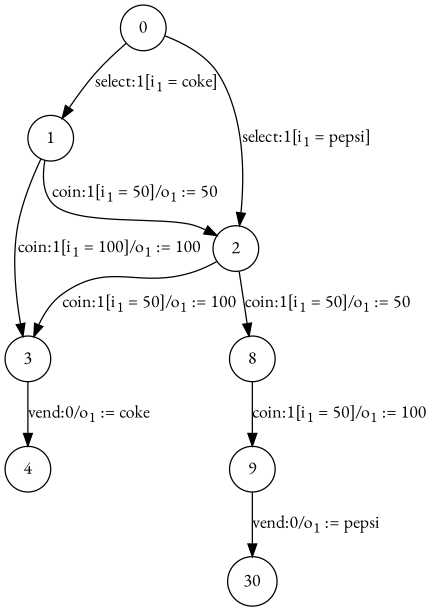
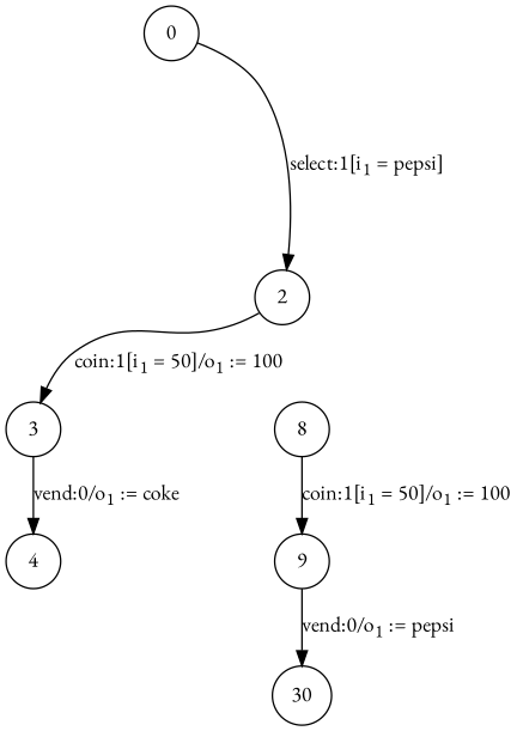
  digraph {
    fontname="EB Garamond"
    rankdir=TB
    node [color=black fillcolor=white fontname="EB Garamond" shape=circle style=filled]
    edge [fontname="EB Garamond"]
    0
-   1
    2
    3
    8
    4
    9
    n8 [label=30]
-   0 -> 1 [label=<select:1&#91;i<sub>1</sub> = coke&#93;>]
    0 -> 2 [label=<select:1&#91;i<sub>1</sub> = pepsi&#93;>]
-   1 -> 2 [label=<coin:1&#91;i<sub>1</sub> = 50&#93;/o<sub>1</sub> := 50>]
-   1 -> 3 [label=<coin:1&#91;i<sub>1</sub> = 100&#93;/o<sub>1</sub> := 100>]
    2 -> 3 [label=<coin:1&#91;i<sub>1</sub> = 50&#93;/o<sub>1</sub> := 100>]
-   2 -> 8 [label=<coin:1&#91;i<sub>1</sub> = 50&#93;/o<sub>1</sub> := 50>]
    3 -> 4 [label=<vend:0/o<sub>1</sub> := coke>]
    8 -> 9 [label=<coin:1&#91;i<sub>1</sub> = 50&#93;/o<sub>1</sub> := 100>]
    9 -> n8 [label=<vend:0/o<sub>1</sub> := pepsi>]
  }
